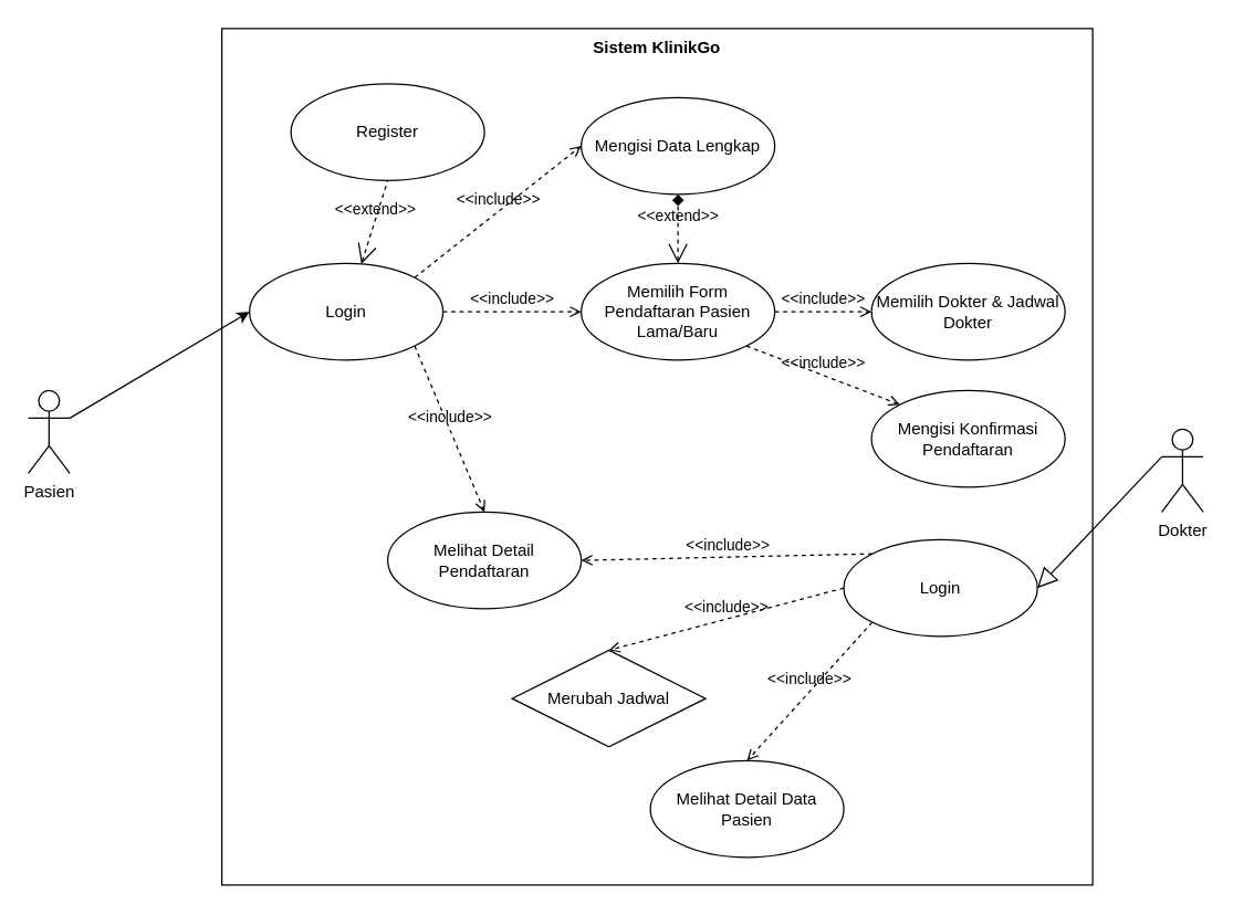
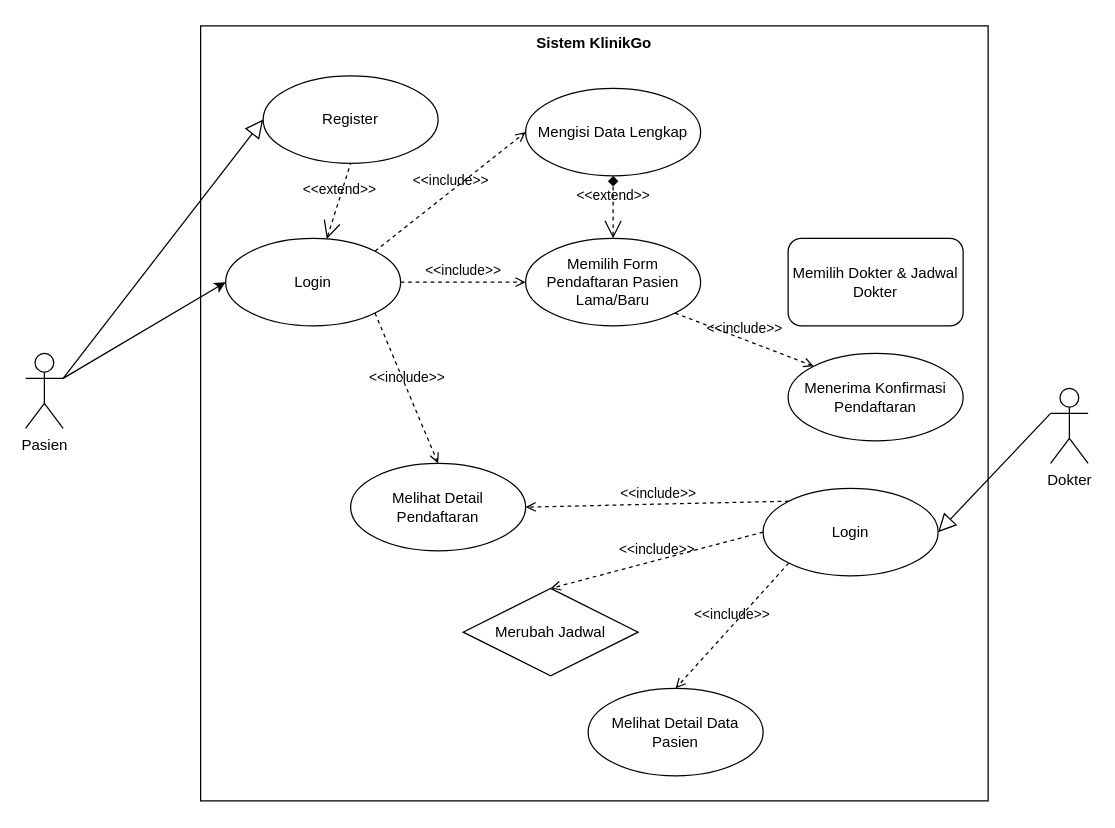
  <mxCell id="0" />
  <mxCell id="1" parent="0" />
  <mxCell id="2" value="Sistem KlinikGo" style="shape=rect;html=1;verticalAlign=top;fontStyle=1;whiteSpace=wrap;align=center;" parent="1" vertex="1"><mxGeometry x="160" y="20" width="630" height="620" as="geometry" /></mxCell>
  <mxCell id="3" value="Pasien" style="shape=umlActor;html=1;verticalLabelPosition=bottom;verticalAlign=top;align=center;" parent="1" vertex="1"><mxGeometry x="20" y="282" width="30" height="60" as="geometry" /></mxCell>
  <mxCell id="4" value="Dokter" style="shape=umlActor;html=1;verticalLabelPosition=bottom;verticalAlign=top;align=center;" parent="1" vertex="1"><mxGeometry x="840" y="310" width="30" height="60" as="geometry" /></mxCell>
  <mxCell id="5" value="Memilih Form Pendaftaran Pasien Lama/Baru" style="ellipse;whiteSpace=wrap;html=1;" parent="1" vertex="1"><mxGeometry x="420" y="190" width="140" height="70" as="geometry" /></mxCell>
- <mxCell id="6" value="Memilih Dokter &amp;amp; Jadwal Dokter" style="ellipse;whiteSpace=wrap;html=1;" parent="1" vertex="1"><mxGeometry x="630" y="190" width="140" height="70" as="geometry" /></mxCell>
+ <mxCell id="6" value="Memilih Dokter &amp;amp; Jadwal Dokter" style="whiteSpace=wrap;html=1;rounded=1;" parent="1" vertex="1"><mxGeometry x="630" y="190" width="140" height="70" as="geometry" /></mxCell>
  <mxCell id="7" value="Melihat Detail Data Pasien" style="ellipse;whiteSpace=wrap;html=1;" parent="1" vertex="1"><mxGeometry x="470" y="550" width="140" height="70" as="geometry" /></mxCell>
  <mxCell id="8" value="Melihat Detail Pendaftaran" style="ellipse;whiteSpace=wrap;html=1;" parent="1" vertex="1"><mxGeometry x="280" y="370" width="140" height="70" as="geometry" /></mxCell>
  <mxCell id="9" value="Merubah Jadwal" style="rhombus;whiteSpace=wrap;html=1;" parent="1" vertex="1"><mxGeometry x="370" y="470" width="140" height="70" as="geometry" /></mxCell>
- <mxCell id="10" value="Mengisi Konfirmasi Pendaftaran" style="ellipse;whiteSpace=wrap;html=1;" parent="1" vertex="1"><mxGeometry x="630" y="282" width="140" height="70" as="geometry" /></mxCell>
+ <mxCell id="10" value="Menerima Konfirmasi Pendaftaran" style="ellipse;whiteSpace=wrap;html=1;" parent="1" vertex="1"><mxGeometry x="630" y="282" width="140" height="70" as="geometry" /></mxCell>
  <mxCell id="11" value="Mengisi Data Lengkap" style="ellipse;whiteSpace=wrap;html=1;" parent="1" vertex="1"><mxGeometry x="420" y="70" width="140" height="70" as="geometry" /></mxCell>
  <mxCell id="12" value="&amp;lt;&amp;lt;extend&amp;gt;&amp;gt;" style="edgeStyle=none;html=1;startArrow=open;endArrow=diamond;startSize=12;verticalAlign=bottom;dashed=1;labelBackgroundColor=none;rounded=0;exitX=0.5;exitY=0;exitDx=0;exitDy=0;entryX=0.5;entryY=1;entryDx=0;entryDy=0;" parent="1" source="5" target="11" edge="1"><mxGeometry width="160" relative="1" as="geometry"><mxPoint x="440" y="220" as="sourcePoint" /><mxPoint x="600" y="220" as="targetPoint" /></mxGeometry></mxCell>
- <mxCell id="13" value="&amp;lt;&amp;lt;include&amp;gt;&amp;gt;" style="edgeStyle=none;html=1;endArrow=open;verticalAlign=bottom;dashed=1;labelBackgroundColor=none;rounded=0;exitX=1;exitY=0.5;exitDx=0;exitDy=0;entryX=0;entryY=0.5;entryDx=0;entryDy=0;" parent="1" source="5" target="6" edge="1"><mxGeometry width="160" relative="1" as="geometry"><mxPoint x="290" y="230" as="sourcePoint" /><mxPoint x="450" y="230" as="targetPoint" /></mxGeometry></mxCell>
  <mxCell id="14" value="&amp;lt;&amp;lt;include&amp;gt;&amp;gt;" style="edgeStyle=none;html=1;endArrow=open;verticalAlign=bottom;dashed=1;labelBackgroundColor=none;rounded=0;exitX=1;exitY=1;exitDx=0;exitDy=0;entryX=0;entryY=0;entryDx=0;entryDy=0;" parent="1" source="5" target="10" edge="1"><mxGeometry width="160" relative="1" as="geometry"><mxPoint x="410" y="270" as="sourcePoint" /><mxPoint x="570" y="270" as="targetPoint" /></mxGeometry></mxCell>
  <mxCell id="15" value="Login" style="ellipse;whiteSpace=wrap;html=1;" vertex="1" parent="1"><mxGeometry x="180" y="190" width="140" height="70" as="geometry" /></mxCell>
  <mxCell id="16" value="Register" style="ellipse;whiteSpace=wrap;html=1;" vertex="1" parent="1"><mxGeometry x="210" y="60" width="140" height="70" as="geometry" /></mxCell>
  <mxCell id="17" value="" style="endArrow=classic;html=1;rounded=0;entryX=0;entryY=0.5;entryDx=0;entryDy=0;exitX=1;exitY=0.333;exitDx=0;exitDy=0;exitPerimeter=0;" edge="1" parent="1" source="3" target="15"><mxGeometry width="50" height="50" relative="1" as="geometry"><mxPoint x="80" y="250" as="sourcePoint" /><mxPoint x="130" y="200" as="targetPoint" /></mxGeometry></mxCell>
  <mxCell id="18" value="&amp;lt;&amp;lt;extend&amp;gt;&amp;gt;" style="edgeStyle=none;html=1;startArrow=open;endArrow=none;startSize=12;verticalAlign=bottom;dashed=1;labelBackgroundColor=none;rounded=0;entryX=0.5;entryY=1;entryDx=0;entryDy=0;" edge="1" parent="1" source="15" target="16"><mxGeometry width="160" relative="1" as="geometry"><mxPoint x="0" y="160" as="sourcePoint" /><mxPoint x="160" y="160" as="targetPoint" /></mxGeometry></mxCell>
  <mxCell id="19" value="&amp;lt;&amp;lt;include&amp;gt;&amp;gt;" style="edgeStyle=none;html=1;endArrow=open;verticalAlign=bottom;dashed=1;labelBackgroundColor=none;rounded=0;entryX=0;entryY=0.5;entryDx=0;entryDy=0;exitX=1;exitY=0.5;exitDx=0;exitDy=0;" edge="1" parent="1" source="15" target="5"><mxGeometry width="160" relative="1" as="geometry"><mxPoint x="150" y="320" as="sourcePoint" /><mxPoint x="310" y="320" as="targetPoint" /></mxGeometry></mxCell>
  <mxCell id="20" value="&amp;lt;&amp;lt;include&amp;gt;&amp;gt;" style="edgeStyle=none;html=1;endArrow=open;verticalAlign=bottom;dashed=1;labelBackgroundColor=none;rounded=0;entryX=0;entryY=0.5;entryDx=0;entryDy=0;exitX=1;exitY=0;exitDx=0;exitDy=0;" edge="1" parent="1" source="15" target="11"><mxGeometry width="160" relative="1" as="geometry"><mxPoint x="180" y="300" as="sourcePoint" /><mxPoint x="340" y="300" as="targetPoint" /></mxGeometry></mxCell>
  <mxCell id="21" value="&amp;lt;&amp;lt;include&amp;gt;&amp;gt;" style="edgeStyle=none;html=1;endArrow=open;verticalAlign=bottom;dashed=1;labelBackgroundColor=none;rounded=0;entryX=0.5;entryY=0;entryDx=0;entryDy=0;exitX=1;exitY=1;exitDx=0;exitDy=0;" edge="1" parent="1" source="15" target="8"><mxGeometry width="160" relative="1" as="geometry"><mxPoint x="230" y="310" as="sourcePoint" /><mxPoint x="390" y="310" as="targetPoint" /></mxGeometry></mxCell>
  <mxCell id="22" value="Login" style="ellipse;whiteSpace=wrap;html=1;" vertex="1" parent="1"><mxGeometry x="610" y="390" width="140" height="70" as="geometry" /></mxCell>
  <mxCell id="23" value="" style="edgeStyle=none;html=1;endArrow=block;endFill=0;endSize=12;verticalAlign=bottom;rounded=0;entryX=1;entryY=0.5;entryDx=0;entryDy=0;exitX=0;exitY=0.333;exitDx=0;exitDy=0;exitPerimeter=0;" edge="1" parent="1" source="4" target="22"><mxGeometry width="160" relative="1" as="geometry"><mxPoint x="510" y="380" as="sourcePoint" /><mxPoint x="670" y="380" as="targetPoint" /></mxGeometry></mxCell>
  <mxCell id="24" value="&amp;lt;&amp;lt;include&amp;gt;&amp;gt;" style="edgeStyle=none;html=1;endArrow=open;verticalAlign=bottom;dashed=1;labelBackgroundColor=none;rounded=0;entryX=1;entryY=0.5;entryDx=0;entryDy=0;exitX=0;exitY=0;exitDx=0;exitDy=0;" edge="1" parent="1" source="22" target="8"><mxGeometry width="160" relative="1" as="geometry"><mxPoint x="620" y="490" as="sourcePoint" /><mxPoint x="780" y="490" as="targetPoint" /></mxGeometry></mxCell>
  <mxCell id="25" value="&amp;lt;&amp;lt;include&amp;gt;&amp;gt;" style="edgeStyle=none;html=1;endArrow=open;verticalAlign=bottom;dashed=1;labelBackgroundColor=none;rounded=0;exitX=0;exitY=0.5;exitDx=0;exitDy=0;entryX=0.5;entryY=0;entryDx=0;entryDy=0;" edge="1" parent="1" source="22" target="9"><mxGeometry width="160" relative="1" as="geometry"><mxPoint x="650" y="520" as="sourcePoint" /><mxPoint x="810" y="520" as="targetPoint" /></mxGeometry></mxCell>
  <mxCell id="26" value="&amp;lt;&amp;lt;include&amp;gt;&amp;gt;" style="edgeStyle=none;html=1;endArrow=open;verticalAlign=bottom;dashed=1;labelBackgroundColor=none;rounded=0;entryX=0.5;entryY=0;entryDx=0;entryDy=0;exitX=0;exitY=1;exitDx=0;exitDy=0;" edge="1" parent="1" source="22" target="7"><mxGeometry width="160" relative="1" as="geometry"><mxPoint x="650" y="520" as="sourcePoint" /><mxPoint x="810" y="520" as="targetPoint" /></mxGeometry></mxCell>
+ <mxCell id="27" value="" style="edgeStyle=none;html=1;endArrow=block;endFill=0;endSize=12;verticalAlign=bottom;rounded=0;entryX=0;entryY=0.5;entryDx=0;entryDy=0;exitX=1;exitY=0.333;exitDx=0;exitDy=0;exitPerimeter=0;" edge="1" parent="1" source="3" target="16"><mxGeometry width="160" relative="1" as="geometry"><mxPoint x="20" y="180" as="sourcePoint" /><mxPoint x="180" y="180" as="targetPoint" /></mxGeometry></mxCell>
